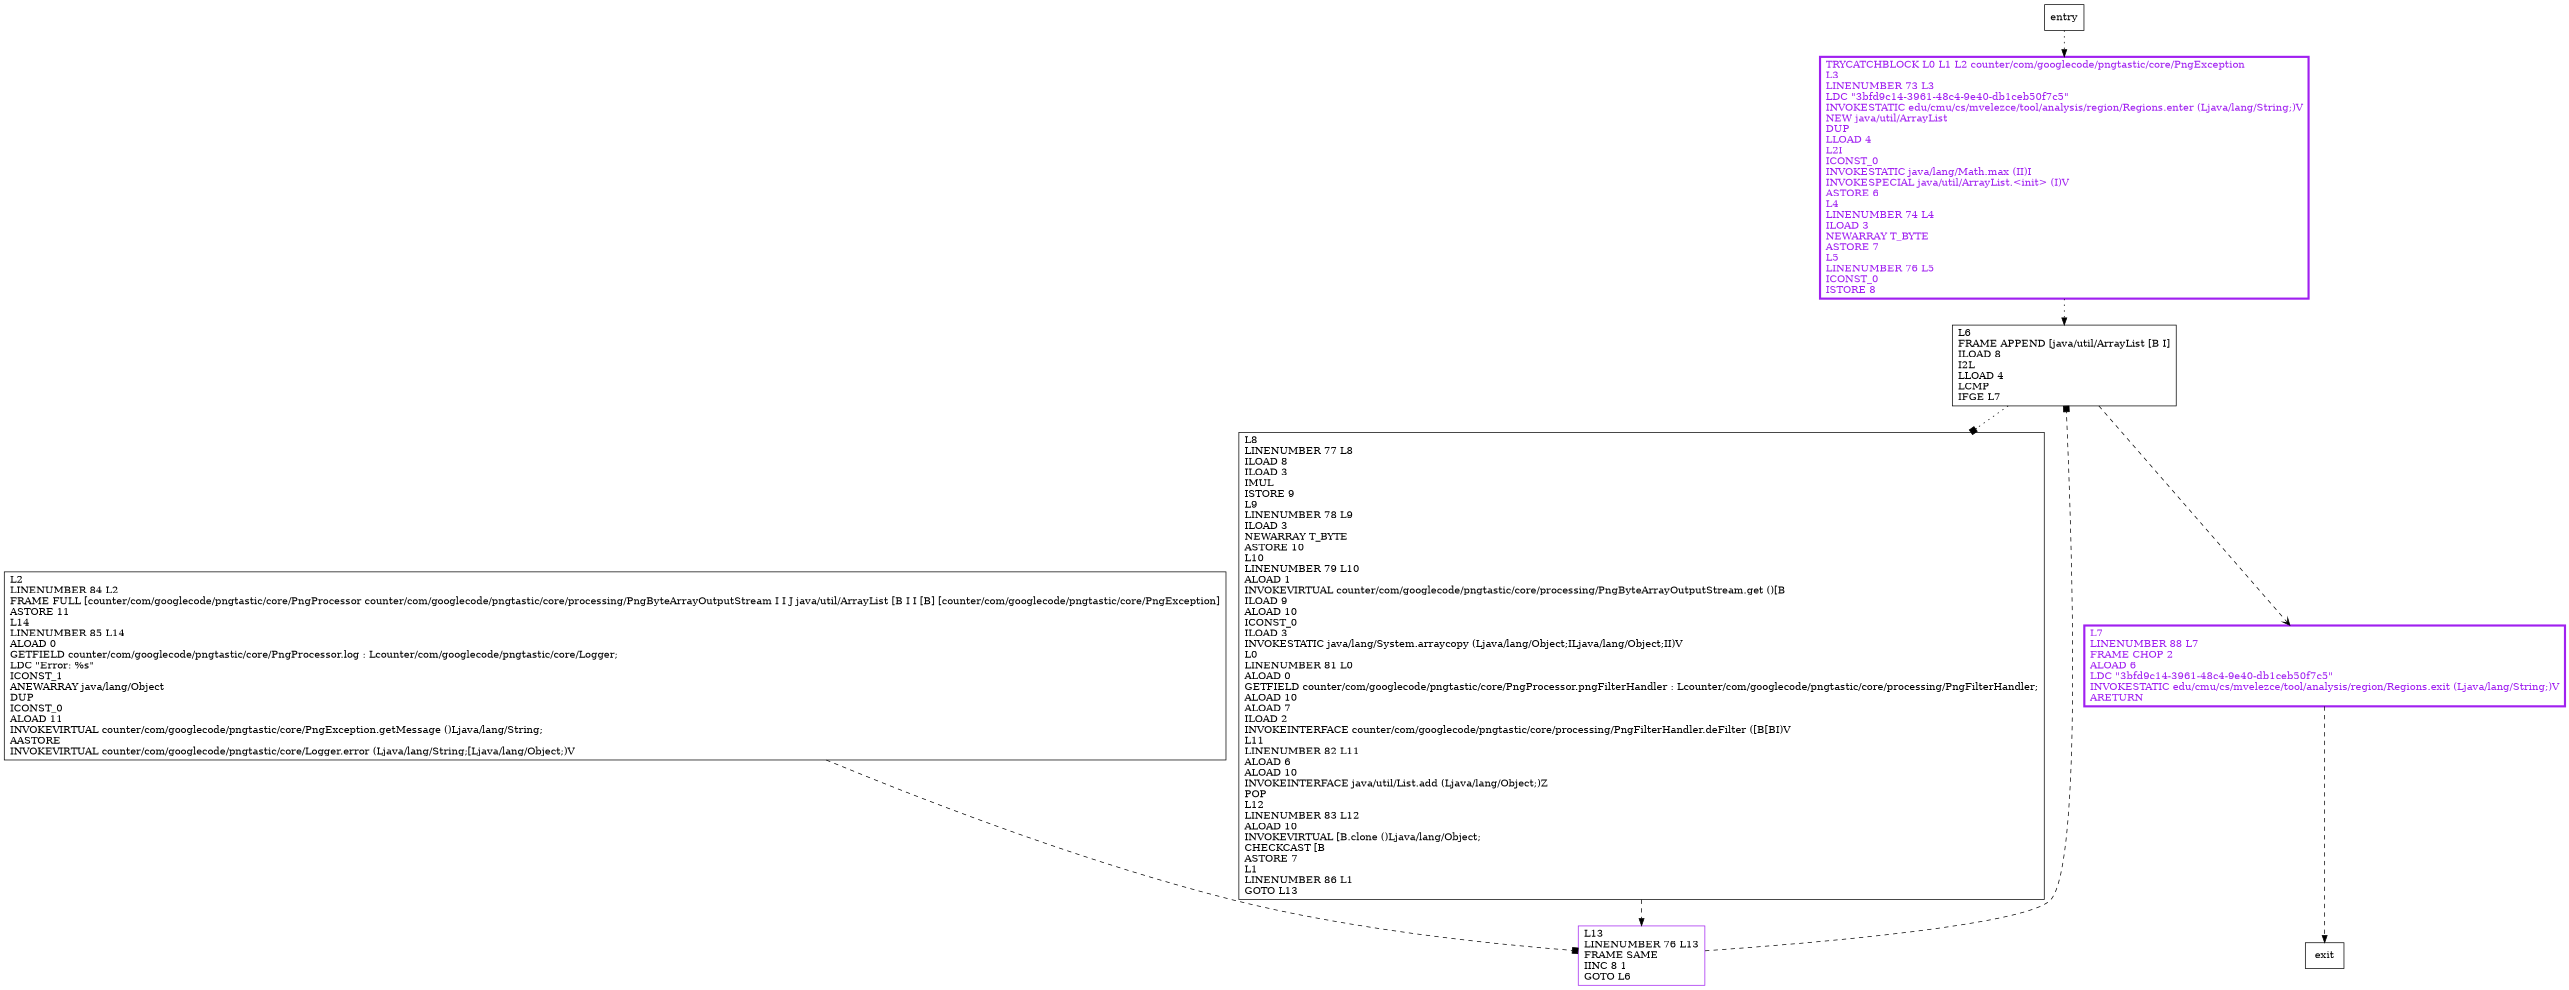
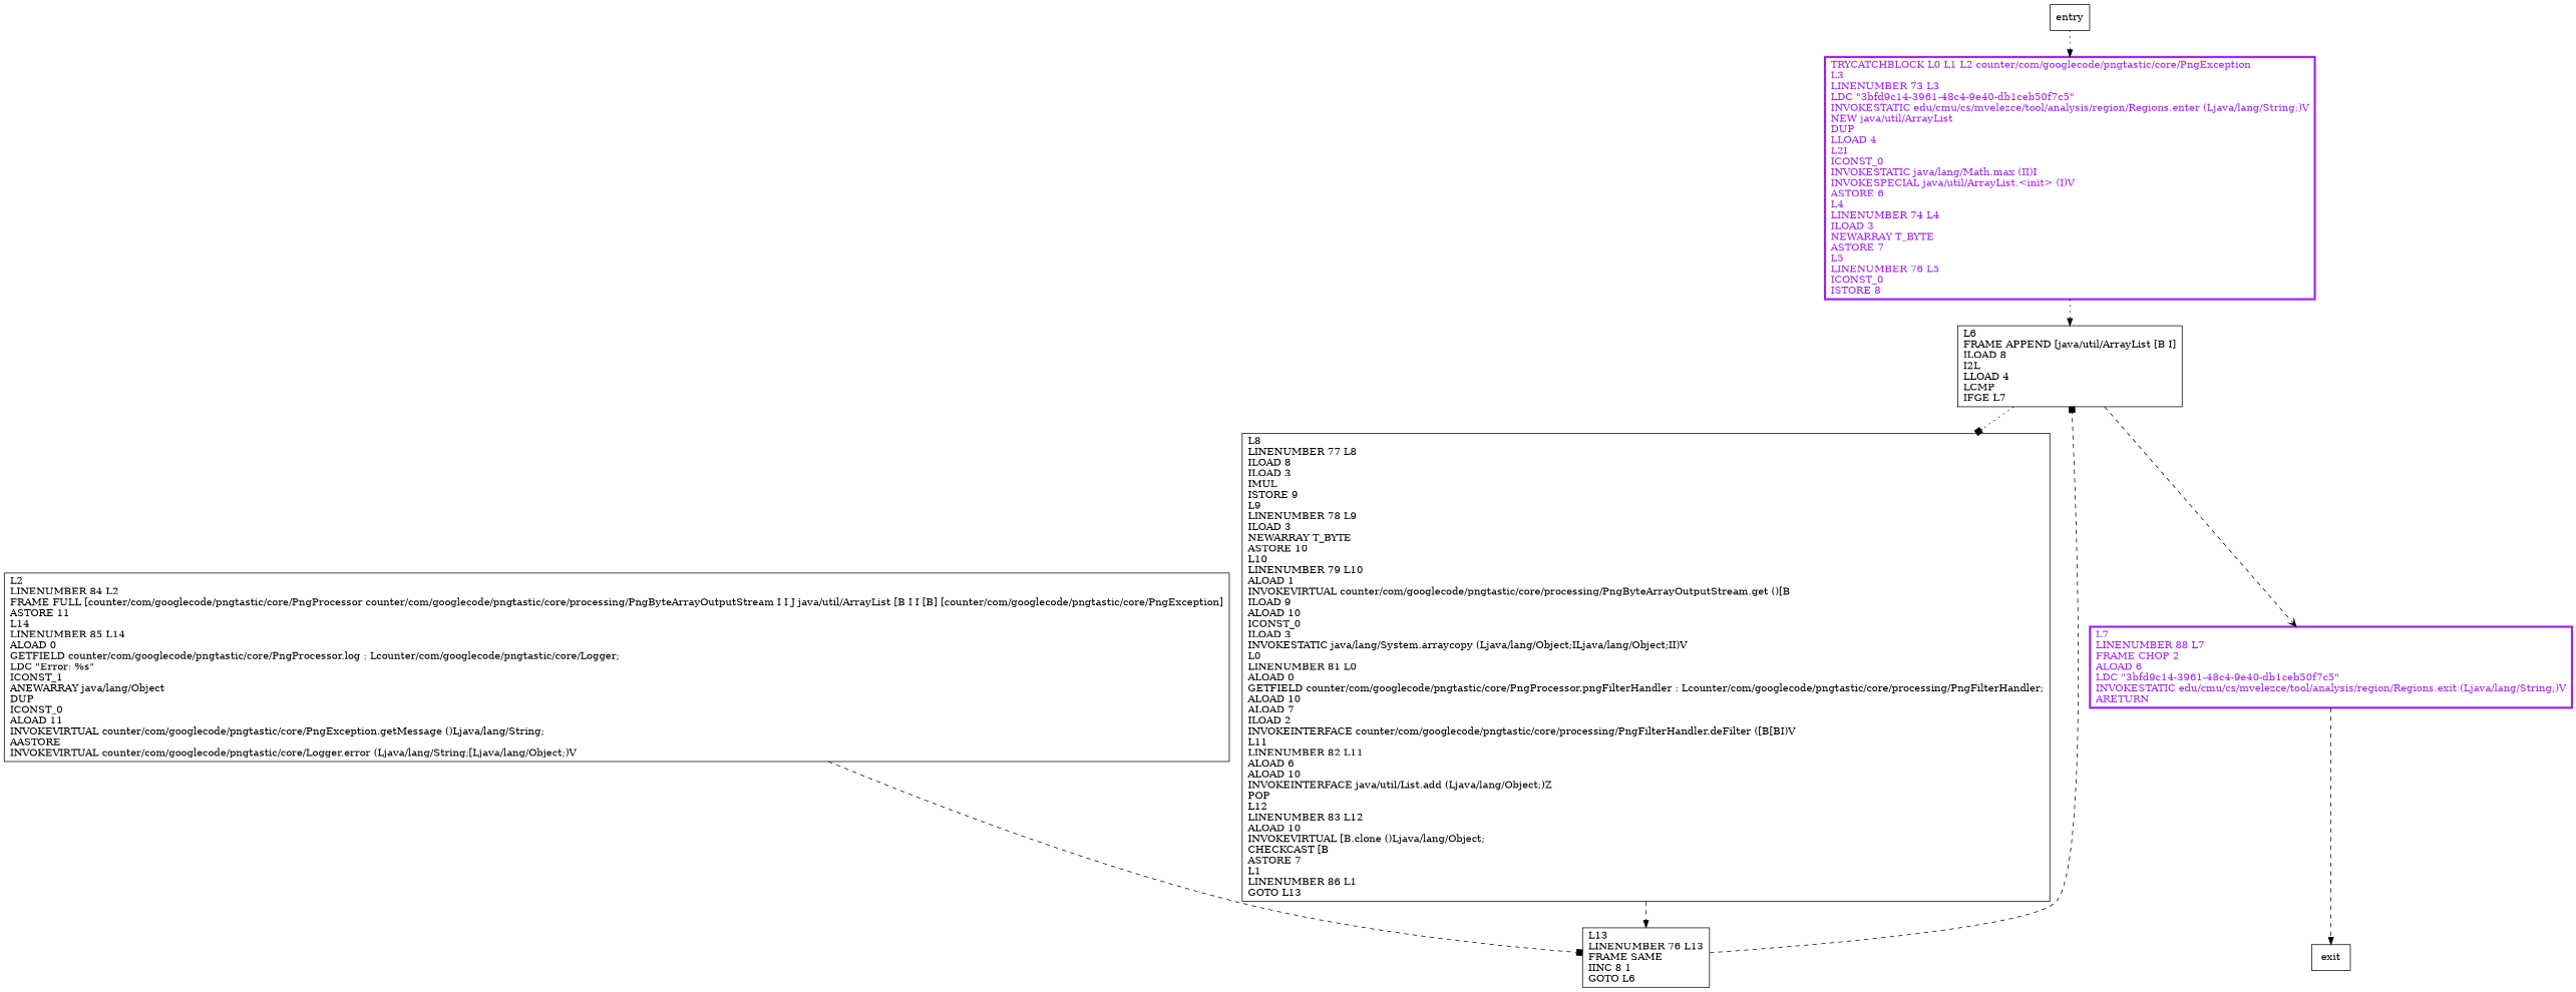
  digraph {
    node [shape=record]
    edge [style=dashed arrowhead=normal]
    n1 [label="L6\lFRAME APPEND [java/util/ArrayList [B I]\lILOAD 8\lI2L\lLLOAD 4\lLCMP\lIFGE L7\l"]
    n2 [label="L8\lLINENUMBER 77 L8\lILOAD 8\lILOAD 3\lIMUL\lISTORE 9\lL9\lLINENUMBER 78 L9\lILOAD 3\lNEWARRAY T_BYTE\lASTORE 10\lL10\lLINENUMBER 79 L10\lALOAD 1\lINVOKEVIRTUAL counter/com/googlecode/pngtastic/core/processing/PngByteArrayOutputStream.get ()[B\lILOAD 9\lALOAD 10\lICONST_0\lILOAD 3\lINVOKESTATIC java/lang/System.arraycopy (Ljava/lang/Object;ILjava/lang/Object;II)V\lL0\lLINENUMBER 81 L0\lALOAD 0\lGETFIELD counter/com/googlecode/pngtastic/core/PngProcessor.pngFilterHandler : Lcounter/com/googlecode/pngtastic/core/processing/PngFilterHandler;\lALOAD 10\lALOAD 7\lILOAD 2\lINVOKEINTERFACE counter/com/googlecode/pngtastic/core/processing/PngFilterHandler.deFilter ([B[BI)V\lL11\lLINENUMBER 82 L11\lALOAD 6\lALOAD 10\lINVOKEINTERFACE java/util/List.add (Ljava/lang/Object;)Z\lPOP\lL12\lLINENUMBER 83 L12\lALOAD 10\lINVOKEVIRTUAL [B.clone ()Ljava/lang/Object;\lCHECKCAST [B\lASTORE 7\lL1\lLINENUMBER 86 L1\lGOTO L13\l"]
    n3 [color=purple fontcolor=purple label="L7\lLINENUMBER 88 L7\lFRAME CHOP 2\lALOAD 6\lLDC \"3bfd9c14-3961-48c4-9e40-db1ceb50f7c5\"\lINVOKESTATIC edu/cmu/cs/mvelezce/tool/analysis/region/Regions.exit (Ljava/lang/String;)V\lARETURN\l" penwidth=3]
    n4 [label="L2\lLINENUMBER 84 L2\lFRAME FULL [counter/com/googlecode/pngtastic/core/PngProcessor counter/com/googlecode/pngtastic/core/processing/PngByteArrayOutputStream I I J java/util/ArrayList [B I I [B] [counter/com/googlecode/pngtastic/core/PngException]\lASTORE 11\lL14\lLINENUMBER 85 L14\lALOAD 0\lGETFIELD counter/com/googlecode/pngtastic/core/PngProcessor.log : Lcounter/com/googlecode/pngtastic/core/Logger;\lLDC \"Error: %s\"\lICONST_1\lANEWARRAY java/lang/Object\lDUP\lICONST_0\lALOAD 11\lINVOKEVIRTUAL counter/com/googlecode/pngtastic/core/PngException.getMessage ()Ljava/lang/String;\lAASTORE\lINVOKEVIRTUAL counter/com/googlecode/pngtastic/core/Logger.error (Ljava/lang/String;[Ljava/lang/Object;)V\l"]
-   n5 [label="L13\lLINENUMBER 76 L13\lFRAME SAME\lIINC 8 1\lGOTO L6\l" color=purple]
+   n5 [label="L13\lLINENUMBER 76 L13\lFRAME SAME\lIINC 8 1\lGOTO L6\l"]
    n6 [color=purple fontcolor=purple label="TRYCATCHBLOCK L0 L1 L2 counter/com/googlecode/pngtastic/core/PngException\lL3\lLINENUMBER 73 L3\lLDC \"3bfd9c14-3961-48c4-9e40-db1ceb50f7c5\"\lINVOKESTATIC edu/cmu/cs/mvelezce/tool/analysis/region/Regions.enter (Ljava/lang/String;)V\lNEW java/util/ArrayList\lDUP\lLLOAD 4\lL2I\lICONST_0\lINVOKESTATIC java/lang/Math.max (II)I\lINVOKESPECIAL java/util/ArrayList.\<init\> (I)V\lASTORE 6\lL4\lLINENUMBER 74 L4\lILOAD 3\lNEWARRAY T_BYTE\lASTORE 7\lL5\lLINENUMBER 76 L5\lICONST_0\lISTORE 8\l" penwidth=3]
    exit
    entry
    n1 -> n2 [style=dotted arrowhead=box]
    n1 -> n3 [arrowhead=vee]
    n2 -> n5
    n3 -> exit
    n4 -> n5 [arrowhead=box]
    n5 -> n1 [arrowhead=box]
    n6 -> n1 [style=dotted]
    entry -> n6 [style=dotted]
  }
